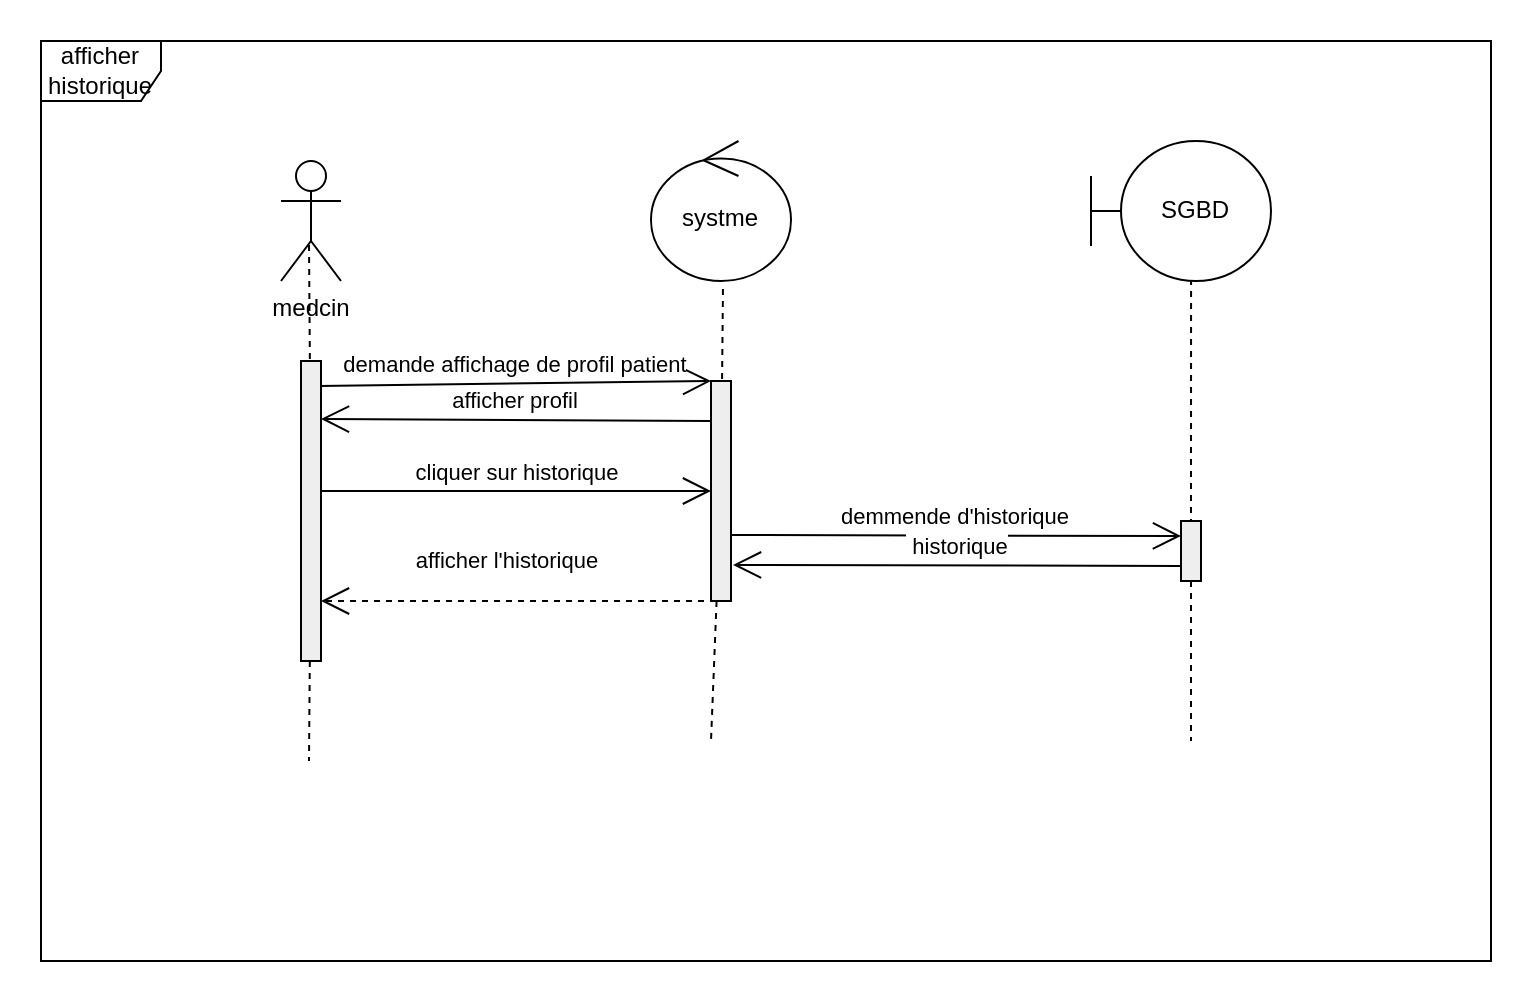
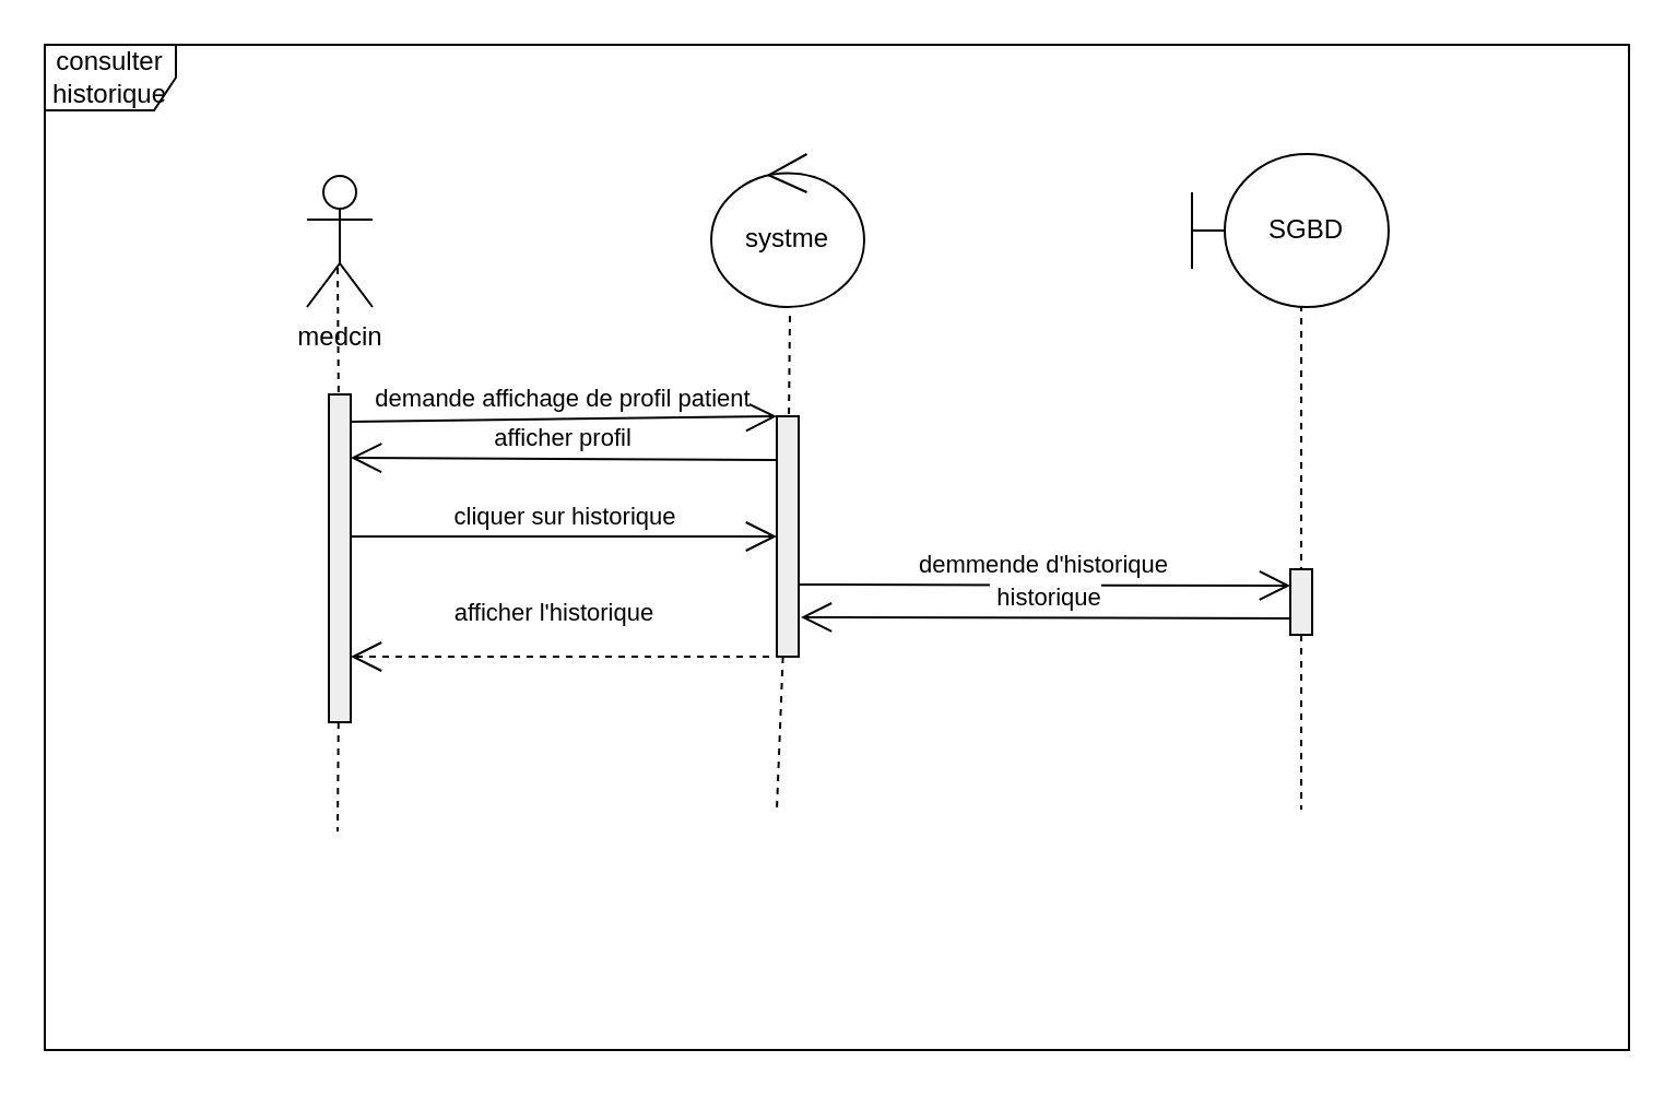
  <mxCell id="0" />
  <mxCell id="1" parent="0" />
  <mxCell id="2" value="" style="edgeStyle=none;dashed=1;html=1;endArrow=none;" parent="1" source="10" edge="1"><mxGeometry relative="1" as="geometry"><mxPoint x="154" y="380" as="targetPoint" /></mxGeometry></mxCell>
  <mxCell id="3" value="" style="edgeStyle=none;dashed=1;html=1;endArrow=none;" parent="1" source="13" edge="1"><mxGeometry relative="1" as="geometry"><mxPoint x="355" y="370" as="targetPoint" /></mxGeometry></mxCell>
  <mxCell id="4" value="demande affichage de profil patient" style="edgeStyle=none;html=1;endArrow=open;verticalAlign=bottom;endSize=12;exitX=0.9;exitY=0.083;exitDx=0;exitDy=0;exitPerimeter=0;" parent="1" source="10" edge="1"><mxGeometry relative="1" as="geometry"><mxPoint x="175" y="185" as="sourcePoint" /><mxPoint x="355" y="190" as="targetPoint" /></mxGeometry></mxCell>
  <mxCell id="5" value="afficher profil" style="edgeStyle=none;html=1;endArrow=open;endSize=12;strokeWidth=1;verticalAlign=bottom;entryX=1;entryY=0.193;entryDx=0;entryDy=0;entryPerimeter=0;" parent="1" target="10" edge="1"><mxGeometry width="160" relative="1" as="geometry"><mxPoint x="355" y="210" as="sourcePoint" /><mxPoint x="155" y="210" as="targetPoint" /></mxGeometry></mxCell>
  <mxCell id="6" value="cliquer sur historique" style="edgeStyle=none;html=1;endArrow=open;endSize=12;strokeWidth=1;verticalAlign=bottom;exitX=1;exitY=0.433;exitDx=0;exitDy=0;exitPerimeter=0;entryX=0;entryY=0.5;entryDx=0;entryDy=0;" parent="1" source="10" target="13" edge="1"><mxGeometry width="160" relative="1" as="geometry"><mxPoint x="195" y="250" as="sourcePoint" /><mxPoint x="355" y="250" as="targetPoint" /></mxGeometry></mxCell>
  <mxCell id="7" value="demmende d'historique" style="edgeStyle=none;html=1;endArrow=open;endSize=12;strokeWidth=1;verticalAlign=bottom;entryX=0;entryY=0.25;entryDx=0;entryDy=0;exitX=0.9;exitY=0.7;exitDx=0;exitDy=0;exitPerimeter=0;" parent="1" source="13" target="8" edge="1"><mxGeometry width="160" relative="1" as="geometry"><mxPoint x="365" y="280" as="sourcePoint" /><mxPoint x="525" y="280" as="targetPoint" /></mxGeometry></mxCell>
  <mxCell id="8" value="" style="shape=rect;html=1;fillColor=#eeeeee;" parent="1" vertex="1"><mxGeometry x="590" y="260" width="10" height="30" as="geometry" /></mxCell>
  <mxCell id="9" value="" style="edgeStyle=none;html=1;dashed=1;endArrow=none;strokeWidth=1;exitX=0.556;exitY=0.986;exitDx=0;exitDy=0;exitPerimeter=0;" parent="1" source="19" edge="1"><mxGeometry relative="1" as="geometry"><mxPoint x="595" y="150" as="sourcePoint" /><mxPoint x="595" y="260" as="targetPoint" /></mxGeometry></mxCell>
  <mxCell id="10" value="" style="shape=rect;html=1;fillColor=#eeeeee;" parent="1" vertex="1"><mxGeometry x="150" y="180" width="10" height="150" as="geometry" /></mxCell>
  <mxCell id="11" value="" style="edgeStyle=none;dashed=1;html=1;endArrow=none;exitX=0.467;exitY=0.7;exitDx=0;exitDy=0;exitPerimeter=0;" parent="1" source="17" target="10" edge="1"><mxGeometry relative="1" as="geometry"><mxPoint x="154" y="380" as="targetPoint" /><mxPoint x="155" y="150" as="sourcePoint" /></mxGeometry></mxCell>
  <mxCell id="12" value="afficher l'historique&lt;br&gt;" style="edgeStyle=none;html=1;endArrow=open;endSize=12;strokeWidth=1;verticalAlign=bottom;exitX=0.25;exitY=1;exitDx=0;exitDy=0;entryX=1;entryY=0.8;entryDx=0;entryDy=0;entryPerimeter=0;dashed=1;" parent="1" source="13" target="10" edge="1"><mxGeometry x="0.067" y="-11" width="160" relative="1" as="geometry"><mxPoint x="335" y="311" as="sourcePoint" /><mxPoint x="185" y="311" as="targetPoint" /><mxPoint as="offset" /></mxGeometry></mxCell>
  <mxCell id="13" value="" style="shape=rect;html=1;fillColor=#eeeeee;" parent="1" vertex="1"><mxGeometry x="355" y="190" width="10" height="110" as="geometry" /></mxCell>
  <mxCell id="14" value="" style="edgeStyle=none;dashed=1;html=1;endArrow=none;exitX=0.514;exitY=1.057;exitDx=0;exitDy=0;exitPerimeter=0;" parent="1" source="18" target="13" edge="1"><mxGeometry relative="1" as="geometry"><mxPoint x="355" y="365" as="targetPoint" /><mxPoint x="358" y="150" as="sourcePoint" /></mxGeometry></mxCell>
  <mxCell id="15" value="" style="edgeStyle=none;dashed=1;html=1;endArrow=none;exitX=0.5;exitY=1;exitDx=0;exitDy=0;" parent="1" source="8" edge="1"><mxGeometry relative="1" as="geometry"><mxPoint x="595" y="370" as="targetPoint" /><mxPoint x="164.4" y="340" as="sourcePoint" /></mxGeometry></mxCell>
  <mxCell id="16" value="&amp;nbsp;historique" style="edgeStyle=none;html=1;endArrow=open;endSize=12;strokeWidth=1;verticalAlign=bottom;entryX=1.1;entryY=0.836;entryDx=0;entryDy=0;exitX=0;exitY=0.75;exitDx=0;exitDy=0;entryPerimeter=0;" parent="1" source="8" target="13" edge="1"><mxGeometry width="160" relative="1" as="geometry"><mxPoint x="374" y="277" as="sourcePoint" /><mxPoint x="600" y="278" as="targetPoint" /></mxGeometry></mxCell>
  <mxCell id="17" value="medcin" style="shape=umlActor;html=1;verticalLabelPosition=bottom;verticalAlign=top;align=center;" parent="1" vertex="1"><mxGeometry x="140" y="80" width="30" height="60" as="geometry" /></mxCell>
  <mxCell id="18" value="systme" style="ellipse;shape=umlControl;whiteSpace=wrap;html=1;" parent="1" vertex="1"><mxGeometry x="325" y="70" width="70" height="70" as="geometry" /></mxCell>
  <mxCell id="19" value="SGBD" style="shape=umlBoundary;whiteSpace=wrap;html=1;" parent="1" vertex="1"><mxGeometry x="545" y="70" width="90" height="70" as="geometry" /></mxCell>
- <mxCell id="20" value="afficher&lt;br&gt;historique&lt;br&gt;" style="shape=umlFrame;whiteSpace=wrap;html=1;" vertex="1" parent="1"><mxGeometry x="20" y="20" width="725" height="460" as="geometry" /></mxCell>
+ <mxCell id="20" value="consulter&lt;br&gt;historique&lt;br&gt;" style="shape=umlFrame;whiteSpace=wrap;html=1;" vertex="1" parent="1"><mxGeometry x="20" y="20" width="725" height="460" as="geometry" /></mxCell>
